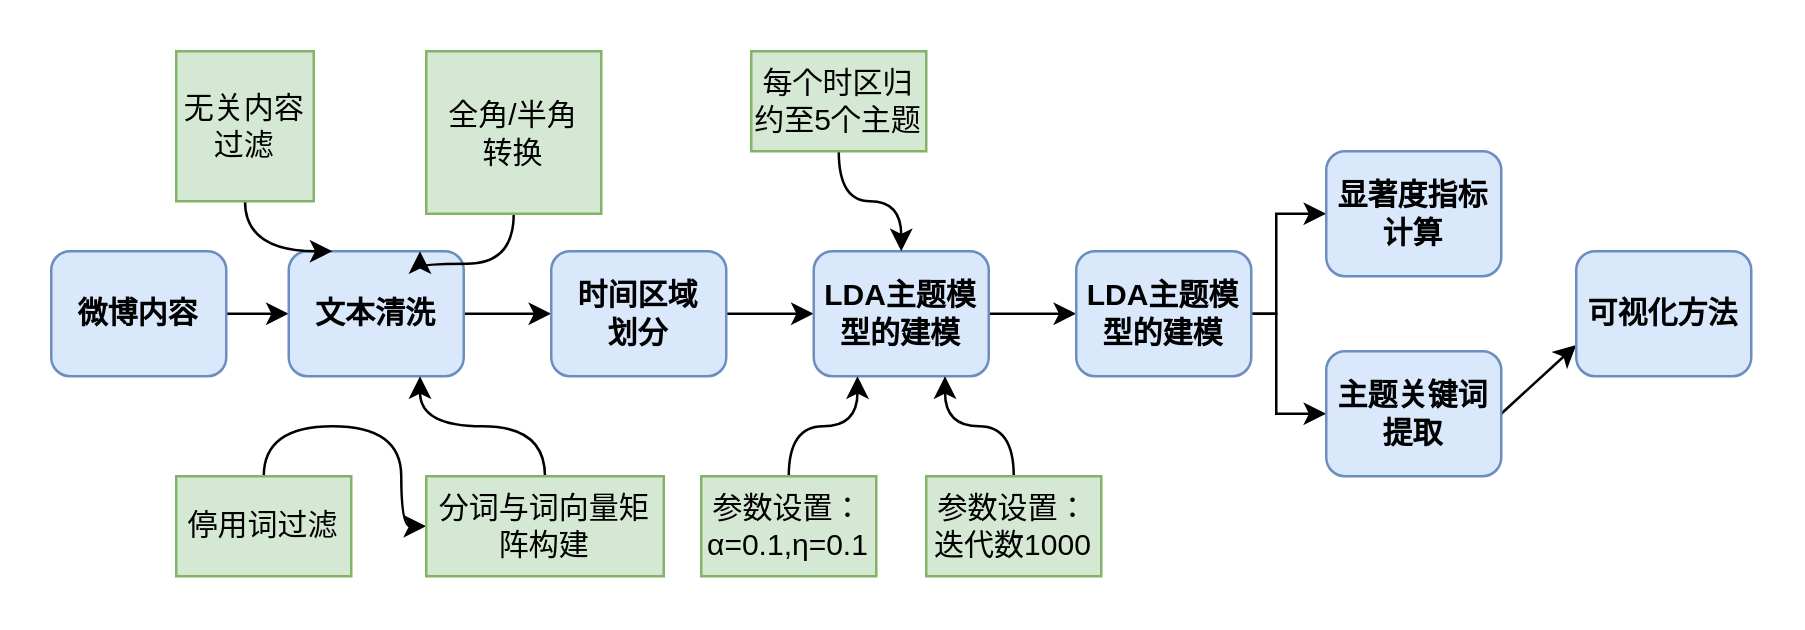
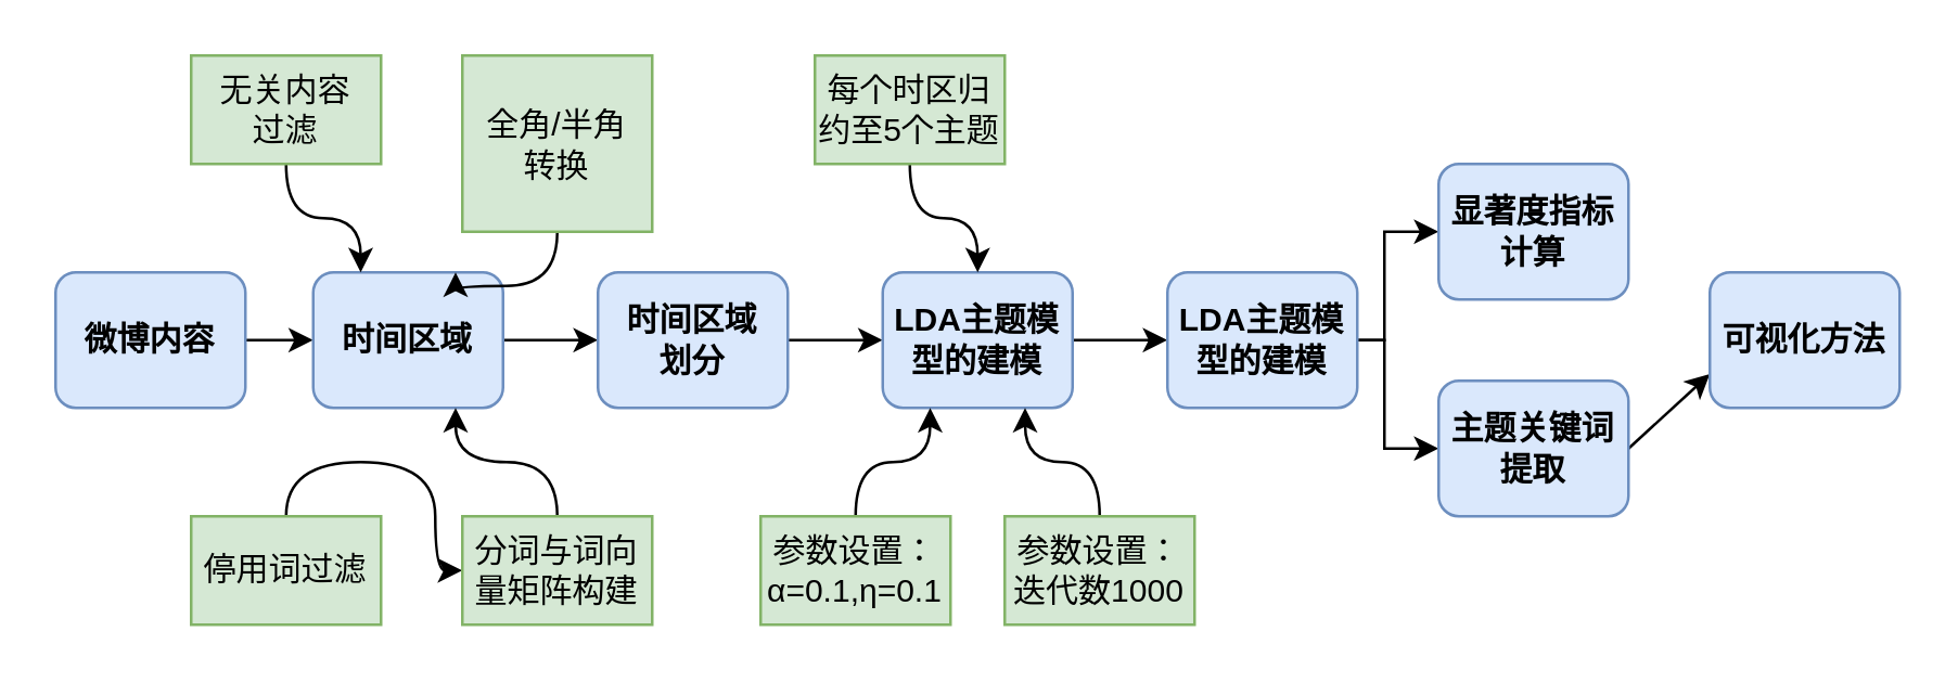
  <mxCell id="0" />
  <mxCell id="1" parent="0" />
  <mxCell id="2" value="" style="edgeStyle=orthogonalEdgeStyle;rounded=0;orthogonalLoop=1;jettySize=auto;html=1;" edge="1" parent="1" source="3" target="5"><mxGeometry relative="1" as="geometry" /></mxCell>
  <mxCell id="3" value="微博内容" style="rounded=1;whiteSpace=wrap;html=1;fillColor=#dae8fc;strokeColor=#6c8ebf;fontStyle=1" vertex="1" parent="1"><mxGeometry x="20" y="100" width="70" height="50" as="geometry" /></mxCell>
  <mxCell id="4" value="" style="edgeStyle=orthogonalEdgeStyle;curved=1;rounded=0;orthogonalLoop=1;jettySize=auto;html=1;" edge="1" parent="1" source="5" target="7"><mxGeometry relative="1" as="geometry" /></mxCell>
- <mxCell id="5" value="文本清洗" style="rounded=1;whiteSpace=wrap;html=1;fillColor=#dae8fc;strokeColor=#6c8ebf;fontStyle=1" vertex="1" parent="1"><mxGeometry x="115" y="100" width="70" height="50" as="geometry" /></mxCell>
+ <mxCell id="5" value="时间区域" style="rounded=1;whiteSpace=wrap;html=1;fillColor=#dae8fc;strokeColor=#6c8ebf;fontStyle=1" vertex="1" parent="1"><mxGeometry x="115" y="100" width="70" height="50" as="geometry" /></mxCell>
  <mxCell id="6" value="" style="edgeStyle=orthogonalEdgeStyle;curved=1;rounded=0;orthogonalLoop=1;jettySize=auto;html=1;" edge="1" parent="1" source="7" target="9"><mxGeometry relative="1" as="geometry" /></mxCell>
  <mxCell id="7" value="时间区域&lt;br&gt;划分" style="rounded=1;whiteSpace=wrap;html=1;fillColor=#dae8fc;strokeColor=#6c8ebf;fontStyle=1" vertex="1" parent="1"><mxGeometry x="220" y="100" width="70" height="50" as="geometry" /></mxCell>
  <mxCell id="8" value="" style="edgeStyle=orthogonalEdgeStyle;curved=1;rounded=0;orthogonalLoop=1;jettySize=auto;html=1;" edge="1" parent="1" source="9" target="12"><mxGeometry relative="1" as="geometry" /></mxCell>
  <mxCell id="9" value="LDA主题模型的建模" style="rounded=1;whiteSpace=wrap;html=1;fillColor=#dae8fc;strokeColor=#6c8ebf;fontStyle=1" vertex="1" parent="1"><mxGeometry x="325" y="100" width="70" height="50" as="geometry" /></mxCell>
  <mxCell id="10" style="edgeStyle=orthogonalEdgeStyle;rounded=0;orthogonalLoop=1;jettySize=auto;html=1;exitX=1;exitY=0.5;exitDx=0;exitDy=0;entryX=0;entryY=0.5;entryDx=0;entryDy=0;" edge="1" parent="1" source="12" target="13"><mxGeometry relative="1" as="geometry"><Array as="points"><mxPoint x="510" y="125" /><mxPoint x="510" y="85" /></Array></mxGeometry></mxCell>
  <mxCell id="11" style="edgeStyle=orthogonalEdgeStyle;rounded=0;orthogonalLoop=1;jettySize=auto;html=1;exitX=1;exitY=0.5;exitDx=0;exitDy=0;entryX=0;entryY=0.5;entryDx=0;entryDy=0;" edge="1" parent="1" source="12" target="23"><mxGeometry relative="1" as="geometry"><Array as="points"><mxPoint x="510" y="125" /><mxPoint x="510" y="165" /></Array></mxGeometry></mxCell>
  <mxCell id="12" value="LDA主题模型的建模" style="rounded=1;whiteSpace=wrap;html=1;fillColor=#dae8fc;strokeColor=#6c8ebf;fontStyle=1" vertex="1" parent="1"><mxGeometry x="430" y="100" width="70" height="50" as="geometry" /></mxCell>
  <mxCell id="13" value="显著度指标计算" style="rounded=1;whiteSpace=wrap;html=1;fillColor=#dae8fc;strokeColor=#6c8ebf;fontStyle=1" vertex="1" parent="1"><mxGeometry x="530" y="60" width="70" height="50" as="geometry" /></mxCell>
  <mxCell id="14" style="edgeStyle=orthogonalEdgeStyle;curved=1;rounded=0;orthogonalLoop=1;jettySize=auto;html=1;exitX=0.5;exitY=1;exitDx=0;exitDy=0;entryX=0.25;entryY=0;entryDx=0;entryDy=0;" edge="1" parent="1" source="15" target="5"><mxGeometry relative="1" as="geometry" /></mxCell>
- <mxCell id="15" value="无关内容&lt;br&gt;过滤" style="rounded=0;whiteSpace=wrap;html=1;fillColor=#d5e8d4;strokeColor=#82b366;" vertex="1" parent="1"><mxGeometry x="70" y="20" width="55" height="60" as="geometry" /></mxCell>
+ <mxCell id="15" value="无关内容&lt;br&gt;过滤" style="rounded=0;whiteSpace=wrap;html=1;fillColor=#d5e8d4;strokeColor=#82b366;" vertex="1" parent="1"><mxGeometry x="70" y="20" width="70" height="40" as="geometry" /></mxCell>
  <mxCell id="16" style="edgeStyle=orthogonalEdgeStyle;curved=1;rounded=0;orthogonalLoop=1;jettySize=auto;html=1;exitX=0.5;exitY=1;exitDx=0;exitDy=0;entryX=0.75;entryY=0;entryDx=0;entryDy=0;" edge="1" parent="1" source="17" target="5"><mxGeometry relative="1" as="geometry" /></mxCell>
  <mxCell id="17" value="全角/半角&lt;br&gt;转换" style="rounded=0;whiteSpace=wrap;html=1;fillColor=#d5e8d4;strokeColor=#82b366;" vertex="1" parent="1"><mxGeometry x="170" y="20" width="70" height="65" as="geometry" /></mxCell>
  <mxCell id="18" style="edgeStyle=orthogonalEdgeStyle;curved=1;rounded=0;orthogonalLoop=1;jettySize=auto;html=1;exitX=0.5;exitY=0;exitDx=0;exitDy=0;" edge="1" parent="1" source="19" target="21"><mxGeometry relative="1" as="geometry" /></mxCell>
  <mxCell id="19" value="停用词过滤" style="rounded=0;whiteSpace=wrap;html=1;fillColor=#d5e8d4;strokeColor=#82b366;" vertex="1" parent="1"><mxGeometry x="70" y="190" width="70" height="40" as="geometry" /></mxCell>
  <mxCell id="20" style="edgeStyle=orthogonalEdgeStyle;curved=1;rounded=0;orthogonalLoop=1;jettySize=auto;html=1;exitX=0.5;exitY=0;exitDx=0;exitDy=0;entryX=0.75;entryY=1;entryDx=0;entryDy=0;" edge="1" parent="1" source="21" target="5"><mxGeometry relative="1" as="geometry" /></mxCell>
- <mxCell id="21" value="分词与词向量矩阵构建" style="rounded=0;whiteSpace=wrap;html=1;fillColor=#d5e8d4;strokeColor=#82b366;" vertex="1" parent="1"><mxGeometry x="170" y="190" width="95" height="40" as="geometry" /></mxCell>
+ <mxCell id="21" value="分词与词向量矩阵构建" style="rounded=0;whiteSpace=wrap;html=1;fillColor=#d5e8d4;strokeColor=#82b366;" vertex="1" parent="1"><mxGeometry x="170" y="190" width="70" height="40" as="geometry" /></mxCell>
  <mxCell id="22" style="edgeStyle=none;rounded=0;orthogonalLoop=1;jettySize=auto;html=1;exitX=1;exitY=0.5;exitDx=0;exitDy=0;entryX=0;entryY=0.75;entryDx=0;entryDy=0;" edge="1" parent="1" source="23" target="24"><mxGeometry relative="1" as="geometry"><mxPoint x="640" y="120" as="targetPoint" /></mxGeometry></mxCell>
  <mxCell id="23" value="主题关键词提取" style="rounded=1;whiteSpace=wrap;html=1;fillColor=#dae8fc;strokeColor=#6c8ebf;fontStyle=1" vertex="1" parent="1"><mxGeometry x="530" y="140" width="70" height="50" as="geometry" /></mxCell>
  <mxCell id="24" value="可视化方法" style="rounded=1;whiteSpace=wrap;html=1;fillColor=#dae8fc;strokeColor=#6c8ebf;fontStyle=1" vertex="1" parent="1"><mxGeometry x="630" y="100" width="70" height="50" as="geometry" /></mxCell>
  <mxCell id="25" style="edgeStyle=orthogonalEdgeStyle;curved=1;rounded=0;orthogonalLoop=1;jettySize=auto;html=1;exitX=0.5;exitY=1;exitDx=0;exitDy=0;entryX=0.5;entryY=0;entryDx=0;entryDy=0;" edge="1" parent="1" source="26" target="9"><mxGeometry relative="1" as="geometry" /></mxCell>
  <mxCell id="26" value="每个时区归约至5个主题" style="rounded=0;whiteSpace=wrap;html=1;fillColor=#d5e8d4;strokeColor=#82b366;" vertex="1" parent="1"><mxGeometry x="300" y="20" width="70" height="40" as="geometry" /></mxCell>
  <mxCell id="27" style="edgeStyle=orthogonalEdgeStyle;curved=1;rounded=0;orthogonalLoop=1;jettySize=auto;html=1;exitX=0.5;exitY=0;exitDx=0;exitDy=0;entryX=0.25;entryY=1;entryDx=0;entryDy=0;" edge="1" parent="1" source="28" target="9"><mxGeometry relative="1" as="geometry" /></mxCell>
  <mxCell id="28" value="参数设置：&lt;br&gt;α=0.1,η=0.1" style="rounded=0;whiteSpace=wrap;html=1;fillColor=#d5e8d4;strokeColor=#82b366;" vertex="1" parent="1"><mxGeometry x="280" y="190" width="70" height="40" as="geometry" /></mxCell>
  <mxCell id="29" style="edgeStyle=orthogonalEdgeStyle;curved=1;rounded=0;orthogonalLoop=1;jettySize=auto;html=1;exitX=0.5;exitY=0;exitDx=0;exitDy=0;entryX=0.75;entryY=1;entryDx=0;entryDy=0;" edge="1" parent="1" source="30" target="9"><mxGeometry relative="1" as="geometry" /></mxCell>
  <mxCell id="30" value="参数设置：迭代数1000" style="rounded=0;whiteSpace=wrap;html=1;fillColor=#d5e8d4;strokeColor=#82b366;" vertex="1" parent="1"><mxGeometry x="370" y="190" width="70" height="40" as="geometry" /></mxCell>
